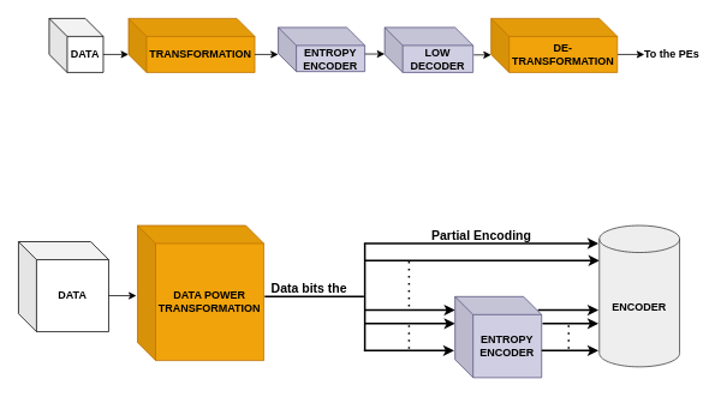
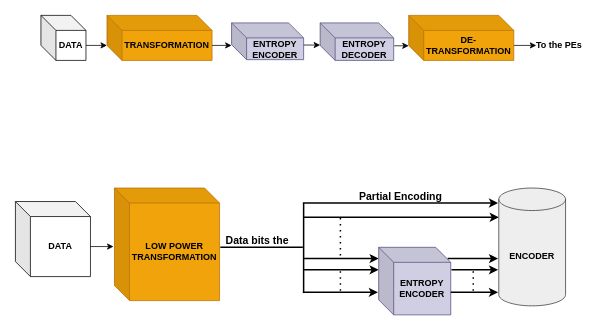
  <mxCell id="0" />
  <mxCell id="1" parent="0" />
  <mxCell id="2" style="edgeStyle=orthogonalEdgeStyle;rounded=0;orthogonalLoop=1;jettySize=auto;html=1;entryX=0;entryY=0;entryDx=0;entryDy=40;entryPerimeter=0;" parent="1" edge="1"><mxGeometry relative="1" as="geometry"><mxPoint x="142" y="60" as="targetPoint" /><mxPoint x="114" y="60" as="sourcePoint" /><Array as="points"><mxPoint x="141" y="60" /></Array></mxGeometry></mxCell>
  <mxCell id="3" value="&lt;b&gt;&lt;font&gt;DATA&lt;/font&gt;&lt;/b&gt;" style="shape=cube;whiteSpace=wrap;html=1;boundedLbl=1;backgroundOutline=1;darkOpacity=0.05;darkOpacity2=0.1;" parent="1" vertex="1"><mxGeometry x="54" y="20" width="60" height="60" as="geometry" /></mxCell>
  <mxCell id="4" style="edgeStyle=orthogonalEdgeStyle;rounded=0;orthogonalLoop=1;jettySize=auto;html=1;exitX=0;exitY=0;exitDx=140;exitDy=50;exitPerimeter=0;entryX=0;entryY=0;entryDx=140;entryDy=50;entryPerimeter=0;" parent="1" source="5" target="5" edge="1"><mxGeometry relative="1" as="geometry"><mxPoint x="347" y="58" as="targetPoint" /></mxGeometry></mxCell>
  <mxCell id="5" value="&lt;b&gt;&lt;font&gt;TRANSFORMATION&lt;/font&gt;&lt;/b&gt;" style="shape=cube;whiteSpace=wrap;html=1;boundedLbl=1;backgroundOutline=1;darkOpacity=0.05;darkOpacity2=0.1;fillColor=#f0a30a;strokeColor=#BD7000;fontColor=#000000;" parent="1" vertex="1"><mxGeometry x="142" y="20" width="140" height="60" as="geometry" /></mxCell>
  <mxCell id="6" style="edgeStyle=orthogonalEdgeStyle;rounded=0;orthogonalLoop=1;jettySize=auto;html=1;exitX=0;exitY=0;exitDx=104;exitDy=34.5;exitPerimeter=0;entryX=0;entryY=0.66;entryDx=0;entryDy=0;entryPerimeter=0;" parent="1" edge="1"><mxGeometry relative="1" as="geometry"><mxPoint x="426" y="60" as="targetPoint" /><mxPoint x="394" y="59.5" as="sourcePoint" /></mxGeometry></mxCell>
  <mxCell id="7" value="&lt;b&gt;&lt;font&gt;ENTROPY ENCODER&lt;/font&gt;&lt;/b&gt;" style="shape=cube;whiteSpace=wrap;html=1;boundedLbl=1;backgroundOutline=1;darkOpacity=0.05;darkOpacity2=0.1;fillColor=#d0cee2;strokeColor=#56517e;" parent="1" vertex="1"><mxGeometry x="308" y="30" width="96" height="49" as="geometry" /></mxCell>
  <mxCell id="8" style="edgeStyle=orthogonalEdgeStyle;rounded=0;orthogonalLoop=1;jettySize=auto;html=1;exitX=1.007;exitY=0.61;exitDx=0;exitDy=0;exitPerimeter=0;" parent="1" source="9" edge="1"><mxGeometry relative="1" as="geometry"><mxPoint x="544" y="60" as="targetPoint" /><mxPoint x="516" y="60" as="sourcePoint" /></mxGeometry></mxCell>
- <mxCell id="9" value="&lt;b&gt;&lt;font&gt;LOW DECODER&lt;/font&gt;&lt;/b&gt;" style="shape=cube;whiteSpace=wrap;html=1;boundedLbl=1;backgroundOutline=1;darkOpacity=0.05;darkOpacity2=0.1;fillColor=#d0cee2;strokeColor=#56517e;" parent="1" vertex="1"><mxGeometry x="426" y="30" width="98" height="50" as="geometry" /></mxCell>
+ <mxCell id="9" value="&lt;b&gt;&lt;font&gt;ENTROPY DECODER&lt;/font&gt;&lt;/b&gt;" style="shape=cube;whiteSpace=wrap;html=1;boundedLbl=1;backgroundOutline=1;darkOpacity=0.05;darkOpacity2=0.1;fillColor=#d0cee2;strokeColor=#56517e;" parent="1" vertex="1"><mxGeometry x="426" y="30" width="98" height="50" as="geometry" /></mxCell>
  <mxCell id="10" style="edgeStyle=orthogonalEdgeStyle;rounded=0;orthogonalLoop=1;jettySize=auto;html=1;exitX=0;exitY=0;exitDx=140;exitDy=40;exitPerimeter=0;entryX=0;entryY=0;entryDx=0;entryDy=29;entryPerimeter=0;" parent="1" edge="1"><mxGeometry relative="1" as="geometry"><mxPoint x="282" y="60" as="sourcePoint" /><mxPoint x="308" y="60" as="targetPoint" /></mxGeometry></mxCell>
  <mxCell id="11" style="edgeStyle=orthogonalEdgeStyle;rounded=0;orthogonalLoop=1;jettySize=auto;html=1;exitX=0;exitY=0;exitDx=140;exitDy=40;exitPerimeter=0;" parent="1" source="12" edge="1"><mxGeometry relative="1" as="geometry"><mxPoint x="714" y="60" as="targetPoint" /></mxGeometry></mxCell>
  <mxCell id="12" value="&lt;b&gt;&lt;font&gt;DE-TRANSFORMATION&lt;/font&gt;&lt;/b&gt;" style="shape=cube;whiteSpace=wrap;html=1;boundedLbl=1;backgroundOutline=1;darkOpacity=0.05;darkOpacity2=0.1;fillColor=#f0a30a;strokeColor=#BD7000;fontColor=#000000;" parent="1" vertex="1"><mxGeometry x="544" y="20" width="140" height="60" as="geometry" /></mxCell>
  <mxCell id="13" value="&lt;b&gt;To the PEs&lt;/b&gt;" style="text;html=1;align=center;verticalAlign=middle;resizable=0;points=[];autosize=1;strokeColor=none;fillColor=none;" parent="1" vertex="1"><mxGeometry x="704" y="45" width="80" height="30" as="geometry" /></mxCell>
  <mxCell id="14" value="&lt;b&gt;&lt;font&gt;DATA&lt;/font&gt;&lt;/b&gt;" style="shape=cube;whiteSpace=wrap;html=1;boundedLbl=1;backgroundOutline=1;darkOpacity=0.05;darkOpacity2=0.1;" vertex="1" parent="1"><mxGeometry x="20" y="268" width="100" height="100" as="geometry" /></mxCell>
- <mxCell id="15" value="&lt;b&gt;&lt;font&gt;DATA POWER TRANSFORMATION&lt;/font&gt;&lt;/b&gt;" style="shape=cube;whiteSpace=wrap;html=1;boundedLbl=1;backgroundOutline=1;darkOpacity=0.05;darkOpacity2=0.1;fillColor=#f0a30a;strokeColor=#BD7000;fontColor=#000000;" vertex="1" parent="1"><mxGeometry x="152" y="250" width="140" height="150" as="geometry" /></mxCell>
+ <mxCell id="15" value="&lt;b&gt;&lt;font&gt;LOW POWER TRANSFORMATION&lt;/font&gt;&lt;/b&gt;" style="shape=cube;whiteSpace=wrap;html=1;boundedLbl=1;backgroundOutline=1;darkOpacity=0.05;darkOpacity2=0.1;fillColor=#f0a30a;strokeColor=#BD7000;fontColor=#000000;" vertex="1" parent="1"><mxGeometry x="152" y="250" width="140" height="150" as="geometry" /></mxCell>
  <mxCell id="16" style="edgeStyle=orthogonalEdgeStyle;rounded=0;orthogonalLoop=1;jettySize=auto;html=1;exitX=0;exitY=0;exitDx=140;exitDy=40;exitPerimeter=0;endArrow=none;endFill=0;strokeWidth=2;" edge="1" parent="1"><mxGeometry relative="1" as="geometry"><mxPoint x="293" y="329" as="sourcePoint" /><mxPoint x="403" y="329" as="targetPoint" /></mxGeometry></mxCell>
  <mxCell id="17" value="" style="endArrow=none;html=1;rounded=0;strokeWidth=2;" edge="1" parent="1"><mxGeometry width="50" height="50" relative="1" as="geometry"><mxPoint x="404" y="390" as="sourcePoint" /><mxPoint x="404" y="270" as="targetPoint" /></mxGeometry></mxCell>
  <mxCell id="18" value="&lt;b&gt;&lt;font style=&quot;font-size: 14px;&quot;&gt;Data bits the&lt;/font&gt;&lt;/b&gt;" style="text;html=1;align=center;verticalAlign=middle;resizable=0;points=[];autosize=1;strokeColor=none;fillColor=none;" vertex="1" parent="1"><mxGeometry x="282" y="305" width="120" height="30" as="geometry" /></mxCell>
  <mxCell id="19" style="edgeStyle=orthogonalEdgeStyle;rounded=0;orthogonalLoop=1;jettySize=auto;html=1;exitX=0;exitY=0;exitDx=140;exitDy=40;exitPerimeter=0;strokeWidth=2;" edge="1" parent="1"><mxGeometry relative="1" as="geometry"><mxPoint x="403" y="270" as="sourcePoint" /><mxPoint x="663" y="270" as="targetPoint" /></mxGeometry></mxCell>
  <mxCell id="20" style="edgeStyle=orthogonalEdgeStyle;rounded=0;orthogonalLoop=1;jettySize=auto;html=1;exitX=0;exitY=0;exitDx=140;exitDy=40;exitPerimeter=0;strokeWidth=2;" edge="1" parent="1"><mxGeometry relative="1" as="geometry"><mxPoint x="404" y="344" as="sourcePoint" /><mxPoint x="504" y="344" as="targetPoint" /></mxGeometry></mxCell>
  <mxCell id="21" style="edgeStyle=orthogonalEdgeStyle;rounded=0;orthogonalLoop=1;jettySize=auto;html=1;exitX=0;exitY=0;exitDx=140;exitDy=40;exitPerimeter=0;strokeWidth=2;" edge="1" parent="1"><mxGeometry relative="1" as="geometry"><mxPoint x="404" y="359" as="sourcePoint" /><mxPoint x="504" y="359" as="targetPoint" /></mxGeometry></mxCell>
  <mxCell id="22" style="edgeStyle=orthogonalEdgeStyle;rounded=0;orthogonalLoop=1;jettySize=auto;html=1;exitX=0;exitY=0;exitDx=140;exitDy=40;exitPerimeter=0;strokeWidth=2;" edge="1" parent="1"><mxGeometry relative="1" as="geometry"><mxPoint x="403" y="389" as="sourcePoint" /><mxPoint x="503" y="389" as="targetPoint" /></mxGeometry></mxCell>
  <mxCell id="23" value="&lt;b&gt;&lt;font&gt;ENTROPY ENCODER&lt;/font&gt;&lt;/b&gt;" style="shape=cube;whiteSpace=wrap;html=1;boundedLbl=1;backgroundOutline=1;darkOpacity=0.05;darkOpacity2=0.1;fillColor=#d0cee2;strokeColor=#56517e;" vertex="1" parent="1"><mxGeometry x="504" y="329" width="96" height="90" as="geometry" /></mxCell>
  <mxCell id="24" value="" style="endArrow=none;dashed=1;html=1;dashPattern=1 3;strokeWidth=2;rounded=0;" edge="1" parent="1"><mxGeometry width="50" height="50" relative="1" as="geometry"><mxPoint x="453" y="340" as="sourcePoint" /><mxPoint x="453" y="290" as="targetPoint" /></mxGeometry></mxCell>
  <mxCell id="25" value="" style="endArrow=none;dashed=1;html=1;dashPattern=1 3;strokeWidth=2;rounded=0;" edge="1" parent="1"><mxGeometry width="50" height="50" relative="1" as="geometry"><mxPoint x="453" y="387" as="sourcePoint" /><mxPoint x="453" y="360" as="targetPoint" /></mxGeometry></mxCell>
  <mxCell id="26" style="edgeStyle=orthogonalEdgeStyle;rounded=0;orthogonalLoop=1;jettySize=auto;html=1;exitX=0;exitY=0;exitDx=140;exitDy=40;exitPerimeter=0;strokeWidth=2;" edge="1" parent="1"><mxGeometry relative="1" as="geometry"><mxPoint x="404" y="289" as="sourcePoint" /><mxPoint x="664" y="289" as="targetPoint" /></mxGeometry></mxCell>
  <mxCell id="27" style="edgeStyle=orthogonalEdgeStyle;rounded=0;orthogonalLoop=1;jettySize=auto;html=1;exitX=0.927;exitY=0.167;exitDx=0;exitDy=0;exitPerimeter=0;strokeWidth=2;" edge="1" parent="1"><mxGeometry relative="1" as="geometry"><mxPoint x="595.992" y="344.03" as="sourcePoint" /><mxPoint x="663" y="344" as="targetPoint" /></mxGeometry></mxCell>
  <mxCell id="28" style="edgeStyle=orthogonalEdgeStyle;rounded=0;orthogonalLoop=1;jettySize=auto;html=1;exitX=0;exitY=0;exitDx=140;exitDy=40;exitPerimeter=0;strokeWidth=2;" edge="1" parent="1"><mxGeometry relative="1" as="geometry"><mxPoint x="601" y="359" as="sourcePoint" /><mxPoint x="663" y="359" as="targetPoint" /></mxGeometry></mxCell>
  <mxCell id="29" style="edgeStyle=orthogonalEdgeStyle;rounded=0;orthogonalLoop=1;jettySize=auto;html=1;exitX=0;exitY=0;exitDx=140;exitDy=40;exitPerimeter=0;strokeWidth=2;" edge="1" parent="1"><mxGeometry relative="1" as="geometry"><mxPoint x="600" y="389" as="sourcePoint" /><mxPoint x="663" y="389" as="targetPoint" /></mxGeometry></mxCell>
  <mxCell id="30" value="" style="endArrow=none;dashed=1;html=1;dashPattern=1 3;strokeWidth=2;rounded=0;" edge="1" parent="1"><mxGeometry width="50" height="50" relative="1" as="geometry"><mxPoint x="630" y="387" as="sourcePoint" /><mxPoint x="630" y="360" as="targetPoint" /></mxGeometry></mxCell>
  <mxCell id="31" value="&lt;b&gt;&lt;font style=&quot;font-size: 14px;&quot;&gt;Partial Encoding&lt;/font&gt;&lt;/b&gt;" style="text;html=1;align=center;verticalAlign=middle;resizable=0;points=[];autosize=1;strokeColor=none;fillColor=none;" vertex="1" parent="1"><mxGeometry x="468" y="247" width="130" height="30" as="geometry" /></mxCell>
  <mxCell id="32" value="&lt;b&gt;ENCODER&lt;/b&gt;" style="shape=cylinder3;whiteSpace=wrap;html=1;boundedLbl=1;backgroundOutline=1;size=15;fillColor=#eeeeee;strokeColor=#36393d;" vertex="1" parent="1"><mxGeometry x="664" y="250" width="89" height="157" as="geometry" /></mxCell>
  <mxCell id="33" style="edgeStyle=orthogonalEdgeStyle;rounded=0;orthogonalLoop=1;jettySize=auto;html=1;exitX=0;exitY=0;exitDx=100;exitDy=60;exitPerimeter=0;entryX=-0.009;entryY=0.521;entryDx=0;entryDy=0;entryPerimeter=0;" edge="1" parent="1" source="14" target="15"><mxGeometry relative="1" as="geometry" /></mxCell>
